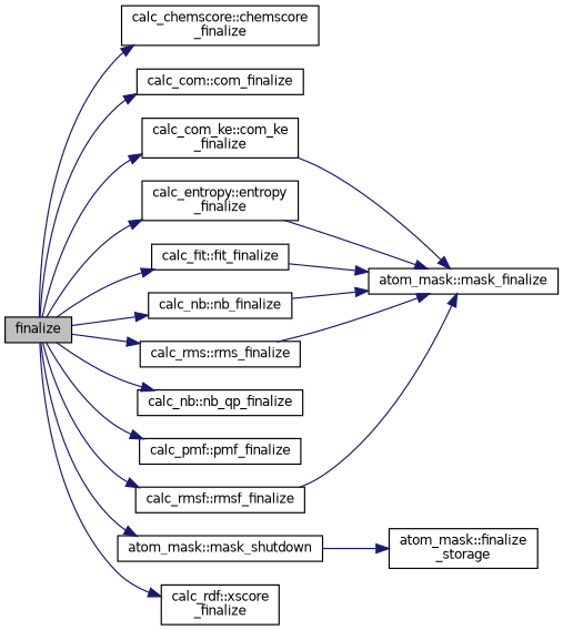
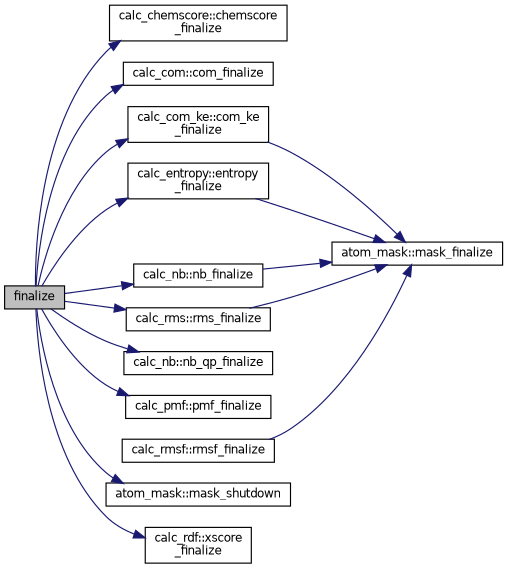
  digraph {
    fontname="DejaVu Sans"
    rankdir=LR
    node [color=black fillcolor=white fontname="DejaVu Sans" fontsize=10 shape=record style=filled]
    edge [color=midnightblue fontname="DejaVu Sans" fontsize=10 labelfontname=Helvetica labelfontsize=10 style=solid]
    n1 [fillcolor=grey75 fontcolor=black height=0.2 label=finalize width=0.4]
    n2 [height=0.2 label="calc_chemscore::chemscore\l_finalize" width=0.4]
    n3 [height=0.2 label="calc_com::com_finalize" width=0.4]
    n4 [height=0.2 label="calc_com_ke::com_ke\l_finalize" width=0.4]
    n5 [height=0.2 label="calc_entropy::entropy\l_finalize" width=0.4]
-   n6 [height=0.2 label="calc_fit::fit_finalize" width=0.4]
    n7 [height=0.2 label="atom_mask::mask_shutdown" width=0.4]
    n8 [height=0.2 label="calc_nb::nb_finalize" width=0.4]
    n9 [height=0.2 label="calc_nb::nb_qp_finalize" width=0.4]
    n10 [height=0.2 label="calc_pmf::pmf_finalize" width=0.4]
    n11 [height=0.2 label="calc_rms::rms_finalize" width=0.4]
    n12 [height=0.2 label="calc_rmsf::rmsf_finalize" width=0.4]
    n13 [height=0.2 label="calc_rdf::xscore\l_finalize" width=0.4]
    n14 [height=0.2 label="atom_mask::mask_finalize" width=0.4]
-   n15 [height=0.2 label="atom_mask::finalize\l_storage" width=0.4]
    n1 -> n2
    n1 -> n3
    n1 -> n4
    n1 -> n5
-   n1 -> n6
    n1 -> n7
    n1 -> n8
    n1 -> n9
    n1 -> n10
    n1 -> n11
-   n1 -> n12
    n1 -> n13
    n4 -> n14
    n5 -> n14
-   n6 -> n14
-   n7 -> n15
    n8 -> n14
    n11 -> n14
    n12 -> n14
  }
